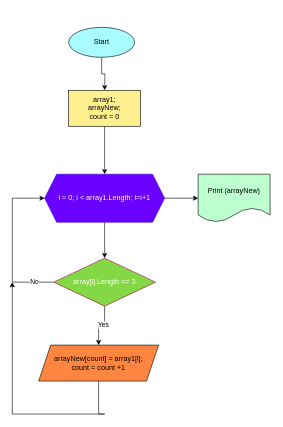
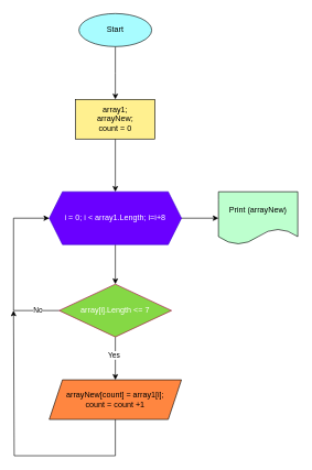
  <mxCell id="0" />
  <mxCell id="1" parent="0" />
  <mxCell id="2" value="" style="edgeStyle=orthogonalEdgeStyle;rounded=0;orthogonalLoop=1;jettySize=auto;html=1;" edge="1" parent="1" source="3"><mxGeometry relative="1" as="geometry"><mxPoint x="174" y="150" as="targetPoint" /></mxGeometry></mxCell>
- <mxCell id="3" value="Start" style="ellipse;whiteSpace=wrap;html=1;fillColor=#A8FCFF;" vertex="1" parent="1"><mxGeometry x="114" y="45" width="110" height="50" as="geometry" /></mxCell>
+ <mxCell id="3" value="Start" style="ellipse;whiteSpace=wrap;html=1;fillColor=#A8FCFF;" vertex="1" parent="1"><mxGeometry x="119" y="20" width="110" height="50" as="geometry" /></mxCell>
  <mxCell id="4" value="" style="edgeStyle=orthogonalEdgeStyle;rounded=0;orthogonalLoop=1;jettySize=auto;html=1;" edge="1" parent="1" source="5" target="8"><mxGeometry relative="1" as="geometry" /></mxCell>
  <mxCell id="5" value="array1;&lt;br style=&quot;border-color: var(--border-color);&quot;&gt;arrayNew;&lt;br&gt;count = 0" style="rounded=0;whiteSpace=wrap;html=1;glass=0;shadow=0;fillColor=#FFF08F;" vertex="1" parent="1"><mxGeometry x="114" y="150" width="120" height="60" as="geometry" /></mxCell>
  <mxCell id="6" value="" style="edgeStyle=orthogonalEdgeStyle;rounded=0;orthogonalLoop=1;jettySize=auto;html=1;" edge="1" parent="1" source="8" target="13"><mxGeometry relative="1" as="geometry" /></mxCell>
  <mxCell id="7" value="" style="edgeStyle=orthogonalEdgeStyle;rounded=0;orthogonalLoop=1;jettySize=auto;html=1;" edge="1" parent="1" source="8" target="16"><mxGeometry relative="1" as="geometry" /></mxCell>
- <mxCell id="8" value="i = 0; i &amp;lt; array1.Length; i=i+1" style="shape=hexagon;perimeter=hexagonPerimeter2;whiteSpace=wrap;html=1;fixedSize=1;fillColor=#6a00ff;fontColor=#ffffff;strokeColor=#3700CC;" vertex="1" parent="1"><mxGeometry x="74" y="290" width="200" height="80" as="geometry" /></mxCell>
+ <mxCell id="8" value="i = 0; i &amp;lt; array1.Length; i=i+8" style="shape=hexagon;perimeter=hexagonPerimeter2;whiteSpace=wrap;html=1;fixedSize=1;fillColor=#6a00ff;fontColor=#ffffff;strokeColor=#3700CC;" vertex="1" parent="1"><mxGeometry x="74" y="290" width="200" height="80" as="geometry" /></mxCell>
  <mxCell id="9" value="" style="edgeStyle=orthogonalEdgeStyle;rounded=0;orthogonalLoop=1;jettySize=auto;html=1;" edge="1" parent="1" source="13" target="15"><mxGeometry relative="1" as="geometry" /></mxCell>
  <mxCell id="10" value="Yes" style="edgeLabel;html=1;align=center;verticalAlign=middle;resizable=0;points=[];" vertex="1" connectable="0" parent="9"><mxGeometry x="-0.169" y="-3" relative="1" as="geometry"><mxPoint as="offset" /></mxGeometry></mxCell>
  <mxCell id="11" style="edgeStyle=orthogonalEdgeStyle;rounded=0;orthogonalLoop=1;jettySize=auto;html=1;exitX=0;exitY=0.5;exitDx=0;exitDy=0;entryX=0;entryY=0.5;entryDx=0;entryDy=0;" edge="1" parent="1" source="13" target="8"><mxGeometry relative="1" as="geometry"><Array as="points"><mxPoint x="20" y="470" /><mxPoint x="20" y="330" /></Array></mxGeometry></mxCell>
  <mxCell id="12" value="No" style="edgeLabel;html=1;align=center;verticalAlign=middle;resizable=0;points=[];" vertex="1" connectable="0" parent="11"><mxGeometry x="-0.749" y="-1" relative="1" as="geometry"><mxPoint as="offset" /></mxGeometry></mxCell>
- <mxCell id="13" value="array[i].Length &amp;lt;= 3" style="rhombus;whiteSpace=wrap;html=1;fillColor=#85D845;fontColor=#ffffff;strokeColor=#A50040;" vertex="1" parent="1"><mxGeometry x="89" y="430" width="170" height="80" as="geometry" /></mxCell>
+ <mxCell id="13" value="array[i].Length &amp;lt;= 7" style="rhombus;whiteSpace=wrap;html=1;fillColor=#85D845;fontColor=#ffffff;strokeColor=#A50040;" vertex="1" parent="1"><mxGeometry x="89" y="430" width="170" height="80" as="geometry" /></mxCell>
  <mxCell id="14" style="edgeStyle=orthogonalEdgeStyle;rounded=0;orthogonalLoop=1;jettySize=auto;html=1;exitX=0.5;exitY=1;exitDx=0;exitDy=0;" edge="1" parent="1" source="15"><mxGeometry relative="1" as="geometry"><mxPoint x="20" y="470" as="targetPoint" /><Array as="points"><mxPoint x="174" y="690" /><mxPoint x="21" y="690" /></Array></mxGeometry></mxCell>
- <mxCell id="15" value="arrayNew[count] = array1[i];&lt;br&gt;count = count +1" style="shape=parallelogram;perimeter=parallelogramPerimeter;whiteSpace=wrap;html=1;fixedSize=1;fillColor=#FF8640;" vertex="1" parent="1"><mxGeometry x="64" y="575" width="200" height="60" as="geometry" /></mxCell>
+ <mxCell id="15" value="arrayNew[count] = array1[i];&lt;br&gt;count = count +1" style="shape=parallelogram;perimeter=parallelogramPerimeter;whiteSpace=wrap;html=1;fixedSize=1;fillColor=#FF8640;" vertex="1" parent="1"><mxGeometry x="74" y="575" width="200" height="60" as="geometry" /></mxCell>
  <mxCell id="16" value="Print (arrayNew)" style="shape=document;whiteSpace=wrap;html=1;boundedLbl=1;fillColor=#BDFFCE;" vertex="1" parent="1"><mxGeometry x="330" y="290" width="120" height="80" as="geometry" /></mxCell>
